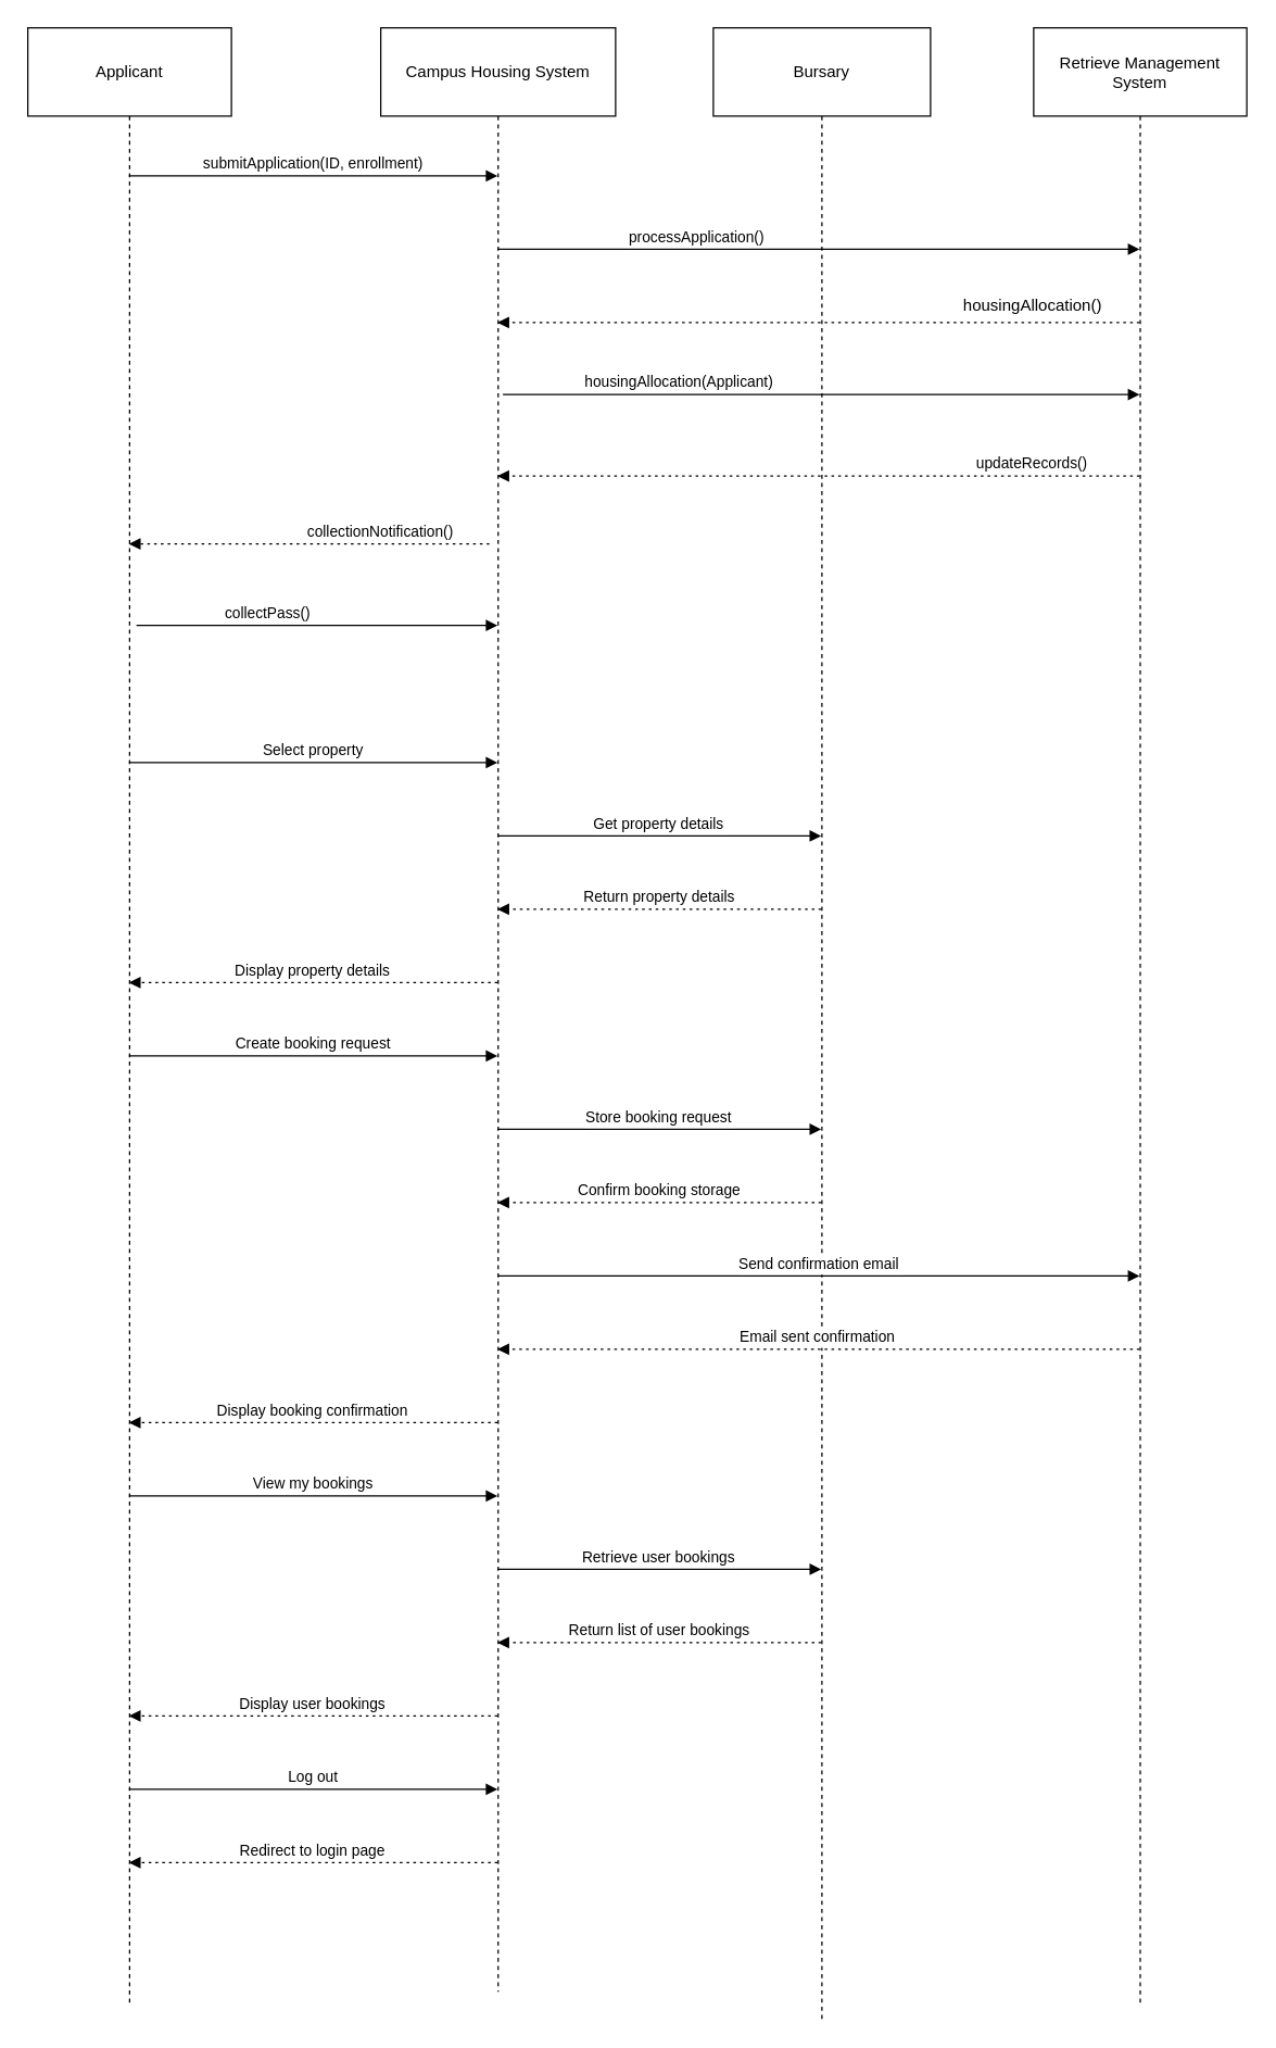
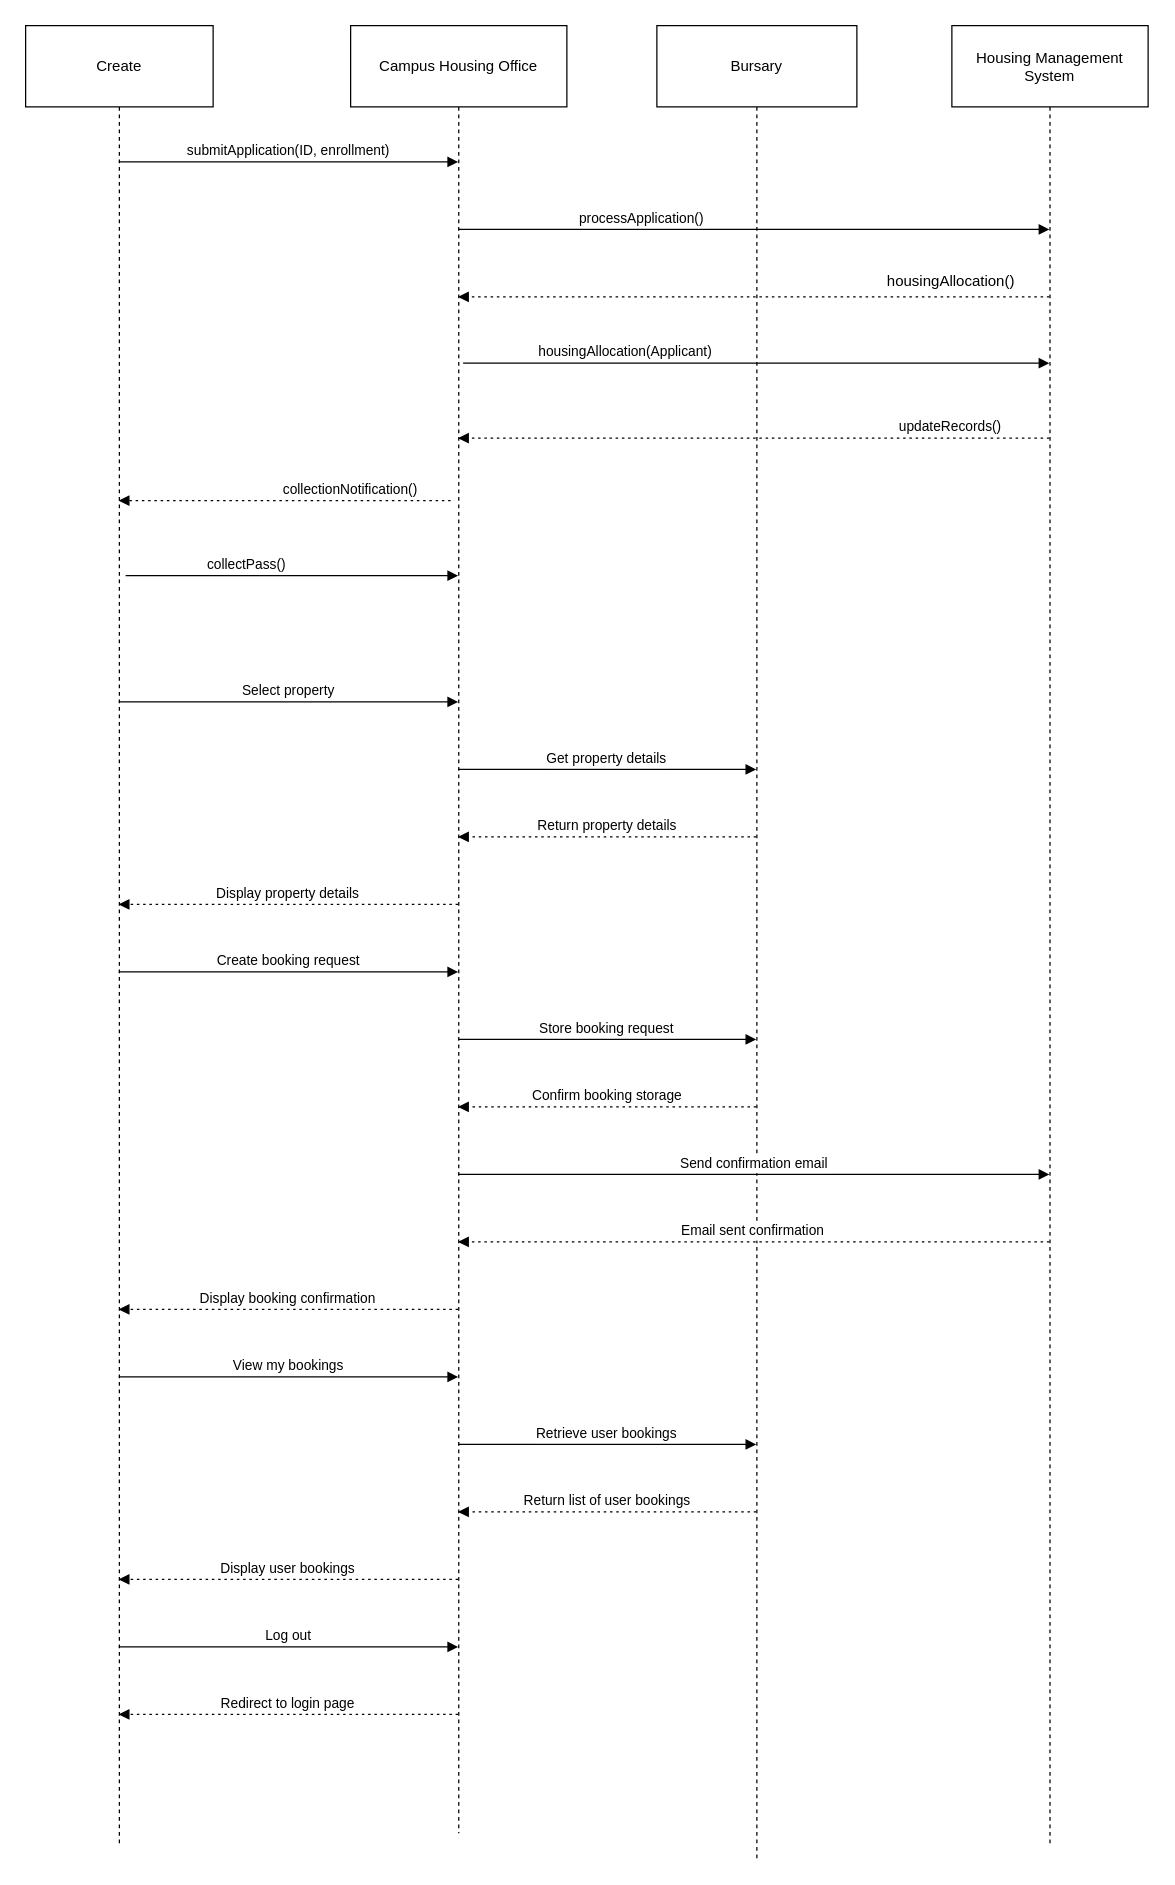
  <mxCell id="0" />
  <mxCell id="1" parent="0" />
- <mxCell id="2" value="Applicant" style="shape=umlLifeline;perimeter=lifelinePerimeter;whiteSpace=wrap;container=1;dropTarget=0;collapsible=0;recursiveResize=0;outlineConnect=0;portConstraint=eastwest;newEdgeStyle={&quot;edgeStyle&quot;:&quot;elbowEdgeStyle&quot;,&quot;elbow&quot;:&quot;vertical&quot;,&quot;curved&quot;:0,&quot;rounded&quot;:0};size=65;" parent="1" vertex="1"><mxGeometry width="150" height="1456" as="geometry" x="20" y="20" /></mxCell>
- <mxCell id="3" value="Campus Housing System" style="shape=umlLifeline;perimeter=lifelinePerimeter;whiteSpace=wrap;container=1;dropTarget=0;collapsible=0;recursiveResize=0;outlineConnect=0;portConstraint=eastwest;newEdgeStyle={&quot;edgeStyle&quot;:&quot;elbowEdgeStyle&quot;,&quot;elbow&quot;:&quot;vertical&quot;,&quot;curved&quot;:0,&quot;rounded&quot;:0};size=65;" parent="1" vertex="1"><mxGeometry x="280" width="173" height="1446" as="geometry" y="20" /></mxCell>
+ <mxCell id="2" value="Create" style="shape=umlLifeline;perimeter=lifelinePerimeter;whiteSpace=wrap;container=1;dropTarget=0;collapsible=0;recursiveResize=0;outlineConnect=0;portConstraint=eastwest;newEdgeStyle={&quot;edgeStyle&quot;:&quot;elbowEdgeStyle&quot;,&quot;elbow&quot;:&quot;vertical&quot;,&quot;curved&quot;:0,&quot;rounded&quot;:0};size=65;" parent="1" vertex="1"><mxGeometry width="150" height="1456" as="geometry" x="20" y="20" /></mxCell>
+ <mxCell id="3" value="Campus Housing Office" style="shape=umlLifeline;perimeter=lifelinePerimeter;whiteSpace=wrap;container=1;dropTarget=0;collapsible=0;recursiveResize=0;outlineConnect=0;portConstraint=eastwest;newEdgeStyle={&quot;edgeStyle&quot;:&quot;elbowEdgeStyle&quot;,&quot;elbow&quot;:&quot;vertical&quot;,&quot;curved&quot;:0,&quot;rounded&quot;:0};size=65;" parent="1" vertex="1"><mxGeometry x="280" width="173" height="1446" as="geometry" y="20" /></mxCell>
  <mxCell id="4" value="Bursary" style="shape=umlLifeline;perimeter=lifelinePerimeter;whiteSpace=wrap;container=1;dropTarget=0;collapsible=0;recursiveResize=0;outlineConnect=0;portConstraint=eastwest;newEdgeStyle={&quot;edgeStyle&quot;:&quot;elbowEdgeStyle&quot;,&quot;elbow&quot;:&quot;vertical&quot;,&quot;curved&quot;:0,&quot;rounded&quot;:0};size=65;" parent="1" vertex="1"><mxGeometry x="525" y="20" width="160" height="1466" as="geometry" /></mxCell>
- <mxCell id="5" value="Retrieve Management System" style="shape=umlLifeline;perimeter=lifelinePerimeter;whiteSpace=wrap;container=1;dropTarget=0;collapsible=0;recursiveResize=0;outlineConnect=0;portConstraint=eastwest;newEdgeStyle={&quot;edgeStyle&quot;:&quot;elbowEdgeStyle&quot;,&quot;elbow&quot;:&quot;vertical&quot;,&quot;curved&quot;:0,&quot;rounded&quot;:0};size=65;" parent="1" vertex="1"><mxGeometry x="761" width="157" height="1456" as="geometry" y="20" /></mxCell>
+ <mxCell id="5" value="Housing Management System" style="shape=umlLifeline;perimeter=lifelinePerimeter;whiteSpace=wrap;container=1;dropTarget=0;collapsible=0;recursiveResize=0;outlineConnect=0;portConstraint=eastwest;newEdgeStyle={&quot;edgeStyle&quot;:&quot;elbowEdgeStyle&quot;,&quot;elbow&quot;:&quot;vertical&quot;,&quot;curved&quot;:0,&quot;rounded&quot;:0};size=65;" parent="1" vertex="1"><mxGeometry x="761" width="157" height="1456" as="geometry" y="20" /></mxCell>
  <mxCell id="6" value="submitApplication(ID, enrollment)" style="verticalAlign=bottom;edgeStyle=elbowEdgeStyle;elbow=horizontal;curved=0;rounded=0;endArrow=block;" parent="1" source="2" target="3" edge="1"><mxGeometry relative="1" as="geometry"><Array as="points"><mxPoint x="243" y="129" /></Array></mxGeometry></mxCell>
  <mxCell id="7" value="processApplication()" style="verticalAlign=bottom;edgeStyle=elbowEdgeStyle;elbow=vertical;curved=0;rounded=0;endArrow=block;" parent="1" source="3" target="5" edge="1"><mxGeometry x="-0.378" relative="1" as="geometry"><Array as="points"><mxPoint x="513" y="183" /></Array><mxPoint as="offset" /></mxGeometry></mxCell>
  <mxCell id="8" value="" style="verticalAlign=bottom;edgeStyle=elbowEdgeStyle;elbow=vertical;curved=0;rounded=0;dashed=1;dashPattern=2 3;endArrow=block;" parent="1" source="5" target="3" edge="1"><mxGeometry relative="1" as="geometry"><Array as="points"><mxPoint x="516" y="237" /></Array></mxGeometry></mxCell>
  <mxCell id="9" value="Select property" style="verticalAlign=bottom;edgeStyle=elbowEdgeStyle;elbow=vertical;curved=0;rounded=0;endArrow=block;" parent="1" source="2" target="3" edge="1"><mxGeometry relative="1" as="geometry"><Array as="points"><mxPoint x="243" y="561" /></Array></mxGeometry></mxCell>
  <mxCell id="10" value="Get property details" style="verticalAlign=bottom;edgeStyle=elbowEdgeStyle;elbow=vertical;curved=0;rounded=0;endArrow=block;" parent="1" source="3" target="4" edge="1"><mxGeometry relative="1" as="geometry"><Array as="points"><mxPoint x="513" y="615" /></Array></mxGeometry></mxCell>
  <mxCell id="11" value="Return property details" style="verticalAlign=bottom;edgeStyle=elbowEdgeStyle;elbow=vertical;curved=0;rounded=0;dashed=1;dashPattern=2 3;endArrow=block;" parent="1" source="4" target="3" edge="1"><mxGeometry relative="1" as="geometry"><Array as="points"><mxPoint x="516" y="669" /></Array></mxGeometry></mxCell>
  <mxCell id="12" value="Display property details" style="verticalAlign=bottom;edgeStyle=elbowEdgeStyle;elbow=vertical;curved=0;rounded=0;dashed=1;dashPattern=2 3;endArrow=block;" parent="1" source="3" target="2" edge="1"><mxGeometry relative="1" as="geometry"><Array as="points"><mxPoint x="246" y="723" /></Array></mxGeometry></mxCell>
  <mxCell id="13" value="Create booking request" style="verticalAlign=bottom;edgeStyle=elbowEdgeStyle;elbow=vertical;curved=0;rounded=0;endArrow=block;" parent="1" source="2" target="3" edge="1"><mxGeometry relative="1" as="geometry"><Array as="points"><mxPoint x="243" y="777" /></Array></mxGeometry></mxCell>
  <mxCell id="14" value="Store booking request" style="verticalAlign=bottom;edgeStyle=elbowEdgeStyle;elbow=vertical;curved=0;rounded=0;endArrow=block;" parent="1" source="3" target="4" edge="1"><mxGeometry relative="1" as="geometry"><Array as="points"><mxPoint x="513" y="831" /></Array></mxGeometry></mxCell>
  <mxCell id="15" value="Confirm booking storage" style="verticalAlign=bottom;edgeStyle=elbowEdgeStyle;elbow=vertical;curved=0;rounded=0;dashed=1;dashPattern=2 3;endArrow=block;" parent="1" source="4" target="3" edge="1"><mxGeometry relative="1" as="geometry"><Array as="points"><mxPoint x="516" y="885" /></Array></mxGeometry></mxCell>
  <mxCell id="16" value="Send confirmation email" style="verticalAlign=bottom;edgeStyle=elbowEdgeStyle;elbow=vertical;curved=0;rounded=0;endArrow=block;" parent="1" source="3" target="5" edge="1"><mxGeometry relative="1" as="geometry"><Array as="points"><mxPoint x="615" y="939" /></Array></mxGeometry></mxCell>
  <mxCell id="17" value="Email sent confirmation" style="verticalAlign=bottom;edgeStyle=elbowEdgeStyle;elbow=vertical;curved=0;rounded=0;dashed=1;dashPattern=2 3;endArrow=block;" parent="1" source="5" target="3" edge="1"><mxGeometry relative="1" as="geometry"><Array as="points"><mxPoint x="618" y="993" /></Array></mxGeometry></mxCell>
  <mxCell id="18" value="Display booking confirmation" style="verticalAlign=bottom;edgeStyle=elbowEdgeStyle;elbow=vertical;curved=0;rounded=0;dashed=1;dashPattern=2 3;endArrow=block;" parent="1" source="3" target="2" edge="1"><mxGeometry relative="1" as="geometry"><Array as="points"><mxPoint x="246" y="1047" /></Array></mxGeometry></mxCell>
  <mxCell id="19" value="View my bookings" style="verticalAlign=bottom;edgeStyle=elbowEdgeStyle;elbow=vertical;curved=0;rounded=0;endArrow=block;" parent="1" source="2" target="3" edge="1"><mxGeometry relative="1" as="geometry"><Array as="points"><mxPoint x="243" y="1101" /></Array></mxGeometry></mxCell>
  <mxCell id="20" value="Retrieve user bookings" style="verticalAlign=bottom;edgeStyle=elbowEdgeStyle;elbow=vertical;curved=0;rounded=0;endArrow=block;" parent="1" source="3" target="4" edge="1"><mxGeometry relative="1" as="geometry"><Array as="points"><mxPoint x="513" y="1155" /></Array></mxGeometry></mxCell>
  <mxCell id="21" value="Return list of user bookings" style="verticalAlign=bottom;edgeStyle=elbowEdgeStyle;elbow=vertical;curved=0;rounded=0;dashed=1;dashPattern=2 3;endArrow=block;" parent="1" source="4" target="3" edge="1"><mxGeometry relative="1" as="geometry"><Array as="points"><mxPoint x="516" y="1209" /></Array></mxGeometry></mxCell>
  <mxCell id="22" value="Display user bookings" style="verticalAlign=bottom;edgeStyle=elbowEdgeStyle;elbow=vertical;curved=0;rounded=0;dashed=1;dashPattern=2 3;endArrow=block;" parent="1" source="3" target="2" edge="1"><mxGeometry relative="1" as="geometry"><Array as="points"><mxPoint x="246" y="1263" /></Array></mxGeometry></mxCell>
  <mxCell id="23" value="Log out" style="verticalAlign=bottom;edgeStyle=elbowEdgeStyle;elbow=vertical;curved=0;rounded=0;endArrow=block;" parent="1" source="2" target="3" edge="1"><mxGeometry relative="1" as="geometry"><Array as="points"><mxPoint x="243" y="1317" /></Array></mxGeometry></mxCell>
  <mxCell id="24" value="Redirect to login page" style="verticalAlign=bottom;edgeStyle=elbowEdgeStyle;elbow=vertical;curved=0;rounded=0;dashed=1;dashPattern=2 3;endArrow=block;" parent="1" source="3" target="2" edge="1"><mxGeometry relative="1" as="geometry"><Array as="points"><mxPoint x="246" y="1371" /></Array></mxGeometry></mxCell>
  <mxCell id="25" value="housingAllocation()" style="text;html=1;align=center;verticalAlign=middle;resizable=0;points=[];autosize=1;strokeColor=none;fillColor=none;" vertex="1" parent="1"><mxGeometry x="700" y="210" width="120" height="30" as="geometry" /></mxCell>
  <mxCell id="26" value="housingAllocation(Applicant)" style="verticalAlign=bottom;edgeStyle=elbowEdgeStyle;elbow=horizontal;curved=0;rounded=0;endArrow=block;" edge="1" parent="1" target="5"><mxGeometry x="-0.446" relative="1" as="geometry"><Array as="points"><mxPoint x="518" y="290" /></Array><mxPoint x="370" y="290" as="sourcePoint" /><mxPoint x="641" y="290" as="targetPoint" /><mxPoint as="offset" /></mxGeometry></mxCell>
  <mxCell id="27" value="updateRecords()" style="verticalAlign=bottom;edgeStyle=elbowEdgeStyle;elbow=vertical;curved=0;rounded=0;dashed=1;dashPattern=2 3;endArrow=block;" edge="1" parent="1" source="5" target="3"><mxGeometry x="-0.666" relative="1" as="geometry"><Array as="points"><mxPoint x="730" y="350" /></Array><mxPoint x="834" y="350" as="sourcePoint" /><mxPoint x="580" y="350" as="targetPoint" /><mxPoint as="offset" /></mxGeometry></mxCell>
  <mxCell id="28" value="collectionNotification()" style="verticalAlign=bottom;edgeStyle=elbowEdgeStyle;elbow=vertical;curved=0;rounded=0;dashed=1;dashPattern=2 3;endArrow=block;" edge="1" parent="1"><mxGeometry x="-0.397" relative="1" as="geometry"><Array as="points"><mxPoint x="324" y="400" /></Array><mxPoint x="360" y="400" as="sourcePoint" /><mxPoint x="94.5" y="400" as="targetPoint" /><mxPoint as="offset" /></mxGeometry></mxCell>
  <mxCell id="29" value="collectPass()" style="verticalAlign=bottom;edgeStyle=elbowEdgeStyle;elbow=vertical;curved=0;rounded=0;endArrow=block;" edge="1" parent="1" target="3"><mxGeometry x="-0.274" relative="1" as="geometry"><Array as="points"><mxPoint x="100" y="460" /></Array><mxPoint x="100" y="460" as="sourcePoint" /><mxPoint x="354" y="460" as="targetPoint" /><mxPoint as="offset" /></mxGeometry></mxCell>
